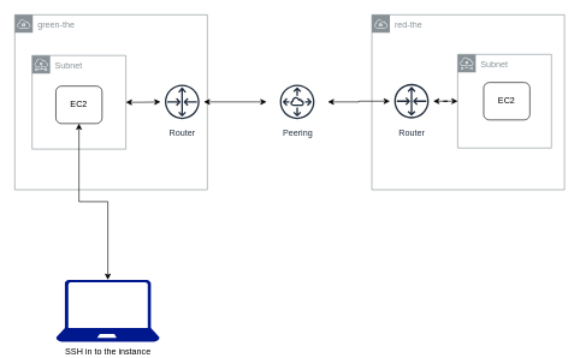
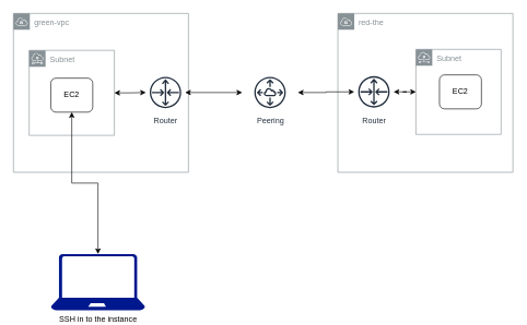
  <mxCell id="0" />
  <mxCell id="1" parent="0" />
- <mxCell id="2" value="green-the" style="sketch=0;outlineConnect=0;gradientColor=none;html=1;whiteSpace=wrap;fontSize=12;fontStyle=0;shape=mxgraph.aws4.group;grIcon=mxgraph.aws4.group_vpc;strokeColor=#879196;fillColor=none;verticalAlign=top;align=left;spacingLeft=30;fontColor=#879196;dashed=0;" vertex="1" parent="1"><mxGeometry x="20" y="20" width="267" height="243" as="geometry" /></mxCell>
+ <mxCell id="2" value="green-vpc" style="sketch=0;outlineConnect=0;gradientColor=none;html=1;whiteSpace=wrap;fontSize=12;fontStyle=0;shape=mxgraph.aws4.group;grIcon=mxgraph.aws4.group_vpc;strokeColor=#879196;fillColor=none;verticalAlign=top;align=left;spacingLeft=30;fontColor=#879196;dashed=0;" vertex="1" parent="1"><mxGeometry x="20" y="20" width="267" height="243" as="geometry" /></mxCell>
  <mxCell id="3" value="red-the" style="sketch=0;outlineConnect=0;gradientColor=none;html=1;whiteSpace=wrap;fontSize=12;fontStyle=0;shape=mxgraph.aws4.group;grIcon=mxgraph.aws4.group_vpc;strokeColor=#879196;fillColor=none;verticalAlign=top;align=left;spacingLeft=30;fontColor=#879196;dashed=0;" vertex="1" parent="1"><mxGeometry x="515" y="20" width="267" height="243" as="geometry" /></mxCell>
  <mxCell id="4" style="edgeStyle=orthogonalEdgeStyle;rounded=0;orthogonalLoop=1;jettySize=auto;html=1;startArrow=classic;startFill=1;" edge="1" parent="1" source="5" target="8"><mxGeometry relative="1" as="geometry" /></mxCell>
  <mxCell id="5" value="Subnet" style="sketch=0;outlineConnect=0;gradientColor=none;html=1;whiteSpace=wrap;fontSize=12;fontStyle=0;shape=mxgraph.aws4.group;grIcon=mxgraph.aws4.group_subnet;strokeColor=#879196;fillColor=none;verticalAlign=top;align=left;spacingLeft=30;fontColor=#879196;dashed=0;" vertex="1" parent="1"><mxGeometry x="44" y="76.5" width="130" height="130" as="geometry" /></mxCell>
  <mxCell id="6" value="Subnet" style="sketch=0;outlineConnect=0;gradientColor=none;html=1;whiteSpace=wrap;fontSize=12;fontStyle=0;shape=mxgraph.aws4.group;grIcon=mxgraph.aws4.group_subnet;strokeColor=#879196;fillColor=none;verticalAlign=top;align=left;spacingLeft=30;fontColor=#879196;dashed=0;" vertex="1" parent="1"><mxGeometry x="634" y="75" width="130" height="130" as="geometry" /></mxCell>
  <mxCell id="7" style="edgeStyle=orthogonalEdgeStyle;rounded=0;orthogonalLoop=1;jettySize=auto;html=1;startArrow=classic;startFill=1;" edge="1" parent="1" source="8" target="14"><mxGeometry relative="1" as="geometry" /></mxCell>
  <mxCell id="8" value="Router" style="sketch=0;outlineConnect=0;fontColor=#232F3E;gradientColor=none;strokeColor=#232F3E;fillColor=#ffffff;dashed=0;verticalLabelPosition=bottom;verticalAlign=top;align=center;html=1;fontSize=12;fontStyle=0;aspect=fixed;shape=mxgraph.aws4.resourceIcon;resIcon=mxgraph.aws4.router;" vertex="1" parent="1"><mxGeometry x="222" y="111" width="60" height="60" as="geometry" /></mxCell>
  <mxCell id="9" style="edgeStyle=orthogonalEdgeStyle;rounded=0;orthogonalLoop=1;jettySize=auto;html=1;startArrow=classic;startFill=1;" edge="1" parent="1" source="11" target="6"><mxGeometry relative="1" as="geometry" /></mxCell>
  <mxCell id="10" style="edgeStyle=orthogonalEdgeStyle;rounded=0;orthogonalLoop=1;jettySize=auto;html=1;startArrow=classic;startFill=1;" edge="1" parent="1" source="11" target="14"><mxGeometry relative="1" as="geometry" /></mxCell>
  <mxCell id="11" value="Router" style="sketch=0;outlineConnect=0;fontColor=#232F3E;gradientColor=none;strokeColor=#232F3E;fillColor=#ffffff;dashed=0;verticalLabelPosition=bottom;verticalAlign=top;align=center;html=1;fontSize=12;fontStyle=0;aspect=fixed;shape=mxgraph.aws4.resourceIcon;resIcon=mxgraph.aws4.router;" vertex="1" parent="1"><mxGeometry x="540" y="110" width="60" height="60" as="geometry" /></mxCell>
  <mxCell id="12" value="EC2" style="rounded=1;whiteSpace=wrap;html=1;" vertex="1" parent="1"><mxGeometry x="77" y="119" width="64" height="52" as="geometry" /></mxCell>
  <mxCell id="13" value="EC2" style="rounded=1;whiteSpace=wrap;html=1;" vertex="1" parent="1"><mxGeometry x="670" y="114" width="64" height="52" as="geometry" /></mxCell>
  <mxCell id="14" value="Peering" style="sketch=0;outlineConnect=0;fontColor=#232F3E;gradientColor=none;strokeColor=#232F3E;fillColor=#ffffff;dashed=0;verticalLabelPosition=bottom;verticalAlign=top;align=center;html=1;fontSize=12;fontStyle=0;aspect=fixed;shape=mxgraph.aws4.resourceIcon;resIcon=mxgraph.aws4.peering;" vertex="1" parent="1"><mxGeometry x="369" y="111" width="85" height="60" as="geometry" /></mxCell>
  <mxCell id="15" style="edgeStyle=orthogonalEdgeStyle;rounded=0;orthogonalLoop=1;jettySize=auto;html=1;startArrow=classic;startFill=1;" edge="1" parent="1" source="16" target="12"><mxGeometry relative="1" as="geometry" /></mxCell>
  <mxCell id="16" value="SSH in to the instance" style="sketch=0;aspect=fixed;pointerEvents=1;shadow=0;dashed=0;html=1;strokeColor=none;labelPosition=center;verticalLabelPosition=bottom;verticalAlign=top;align=center;fillColor=#00188D;shape=mxgraph.azure.laptop" vertex="1" parent="1"><mxGeometry x="77.34" y="388" width="143.33" height="86" as="geometry" /></mxCell>
